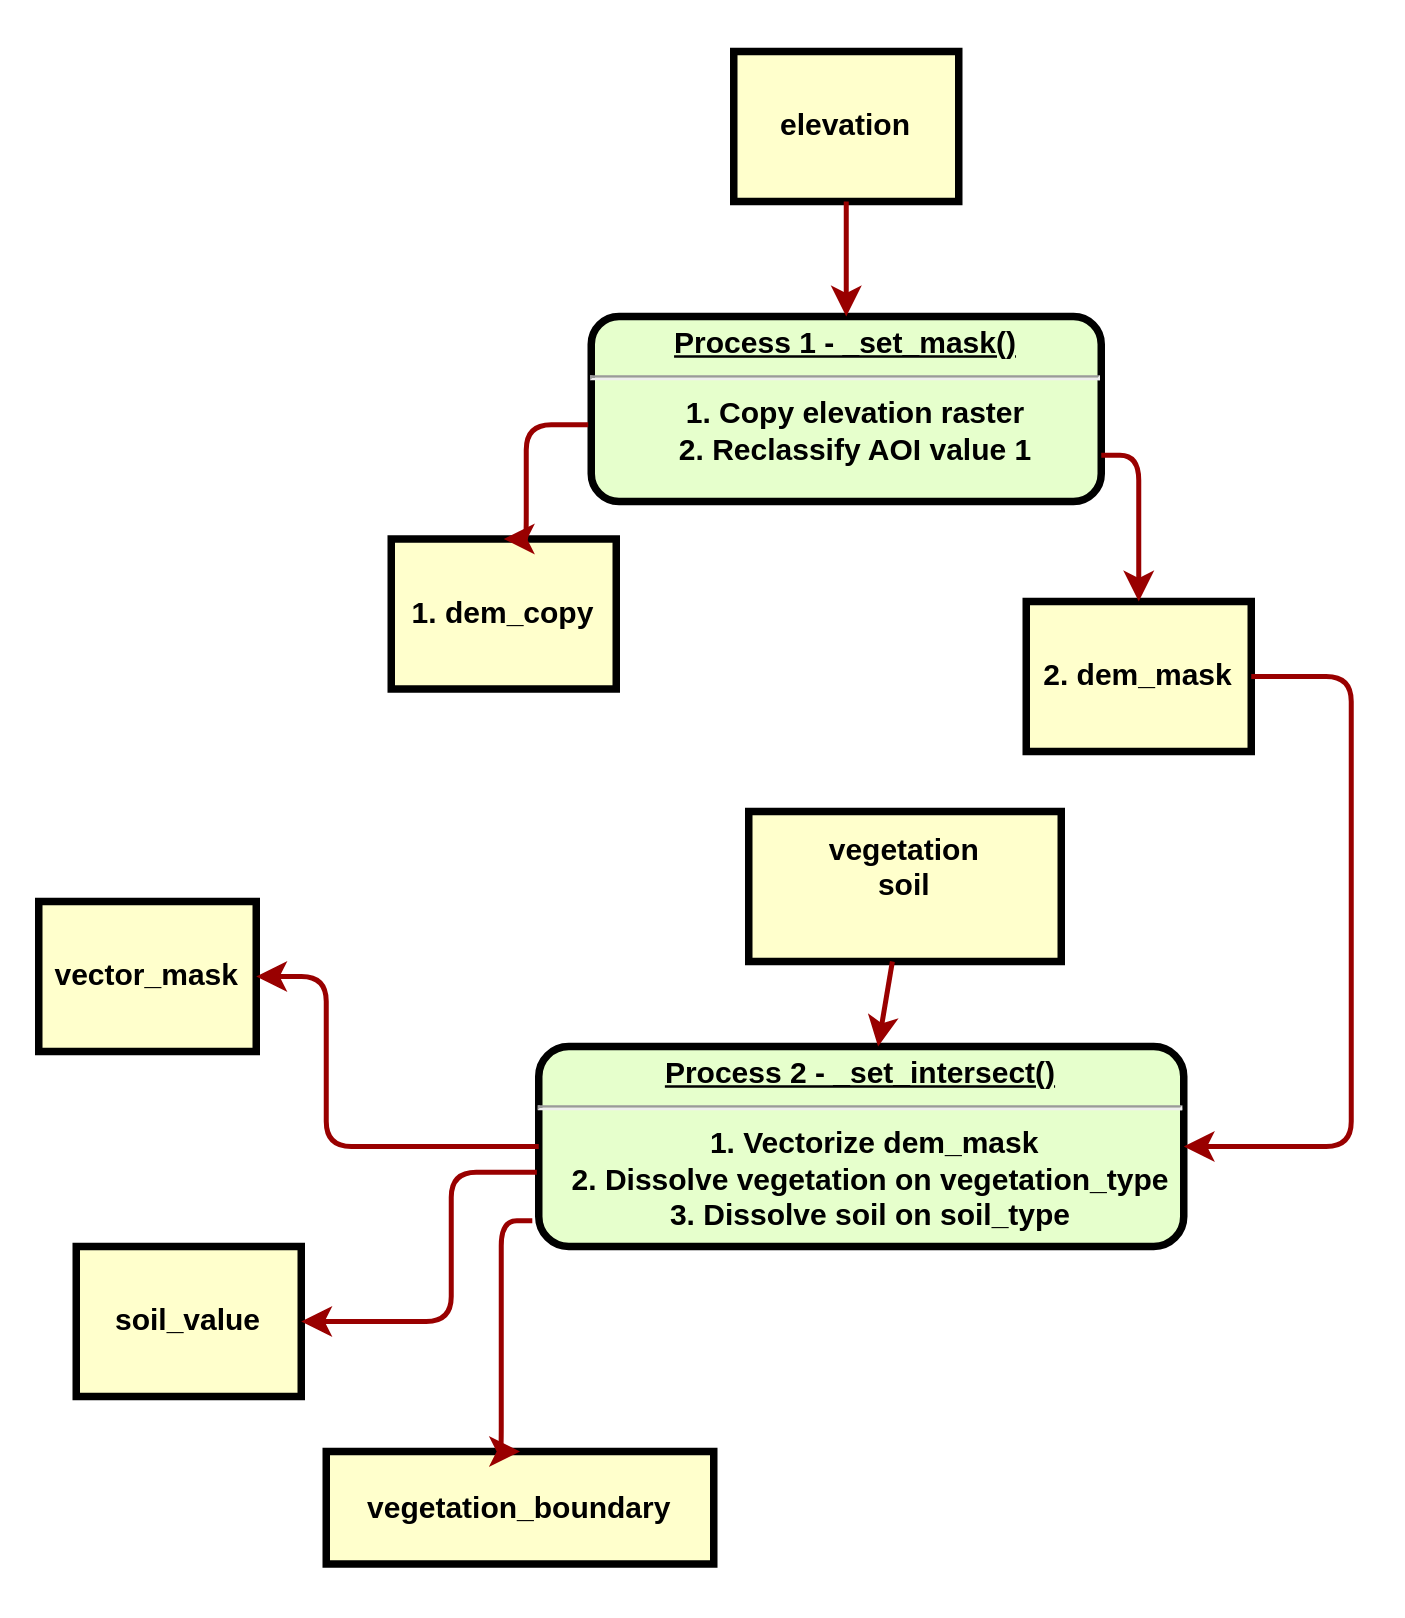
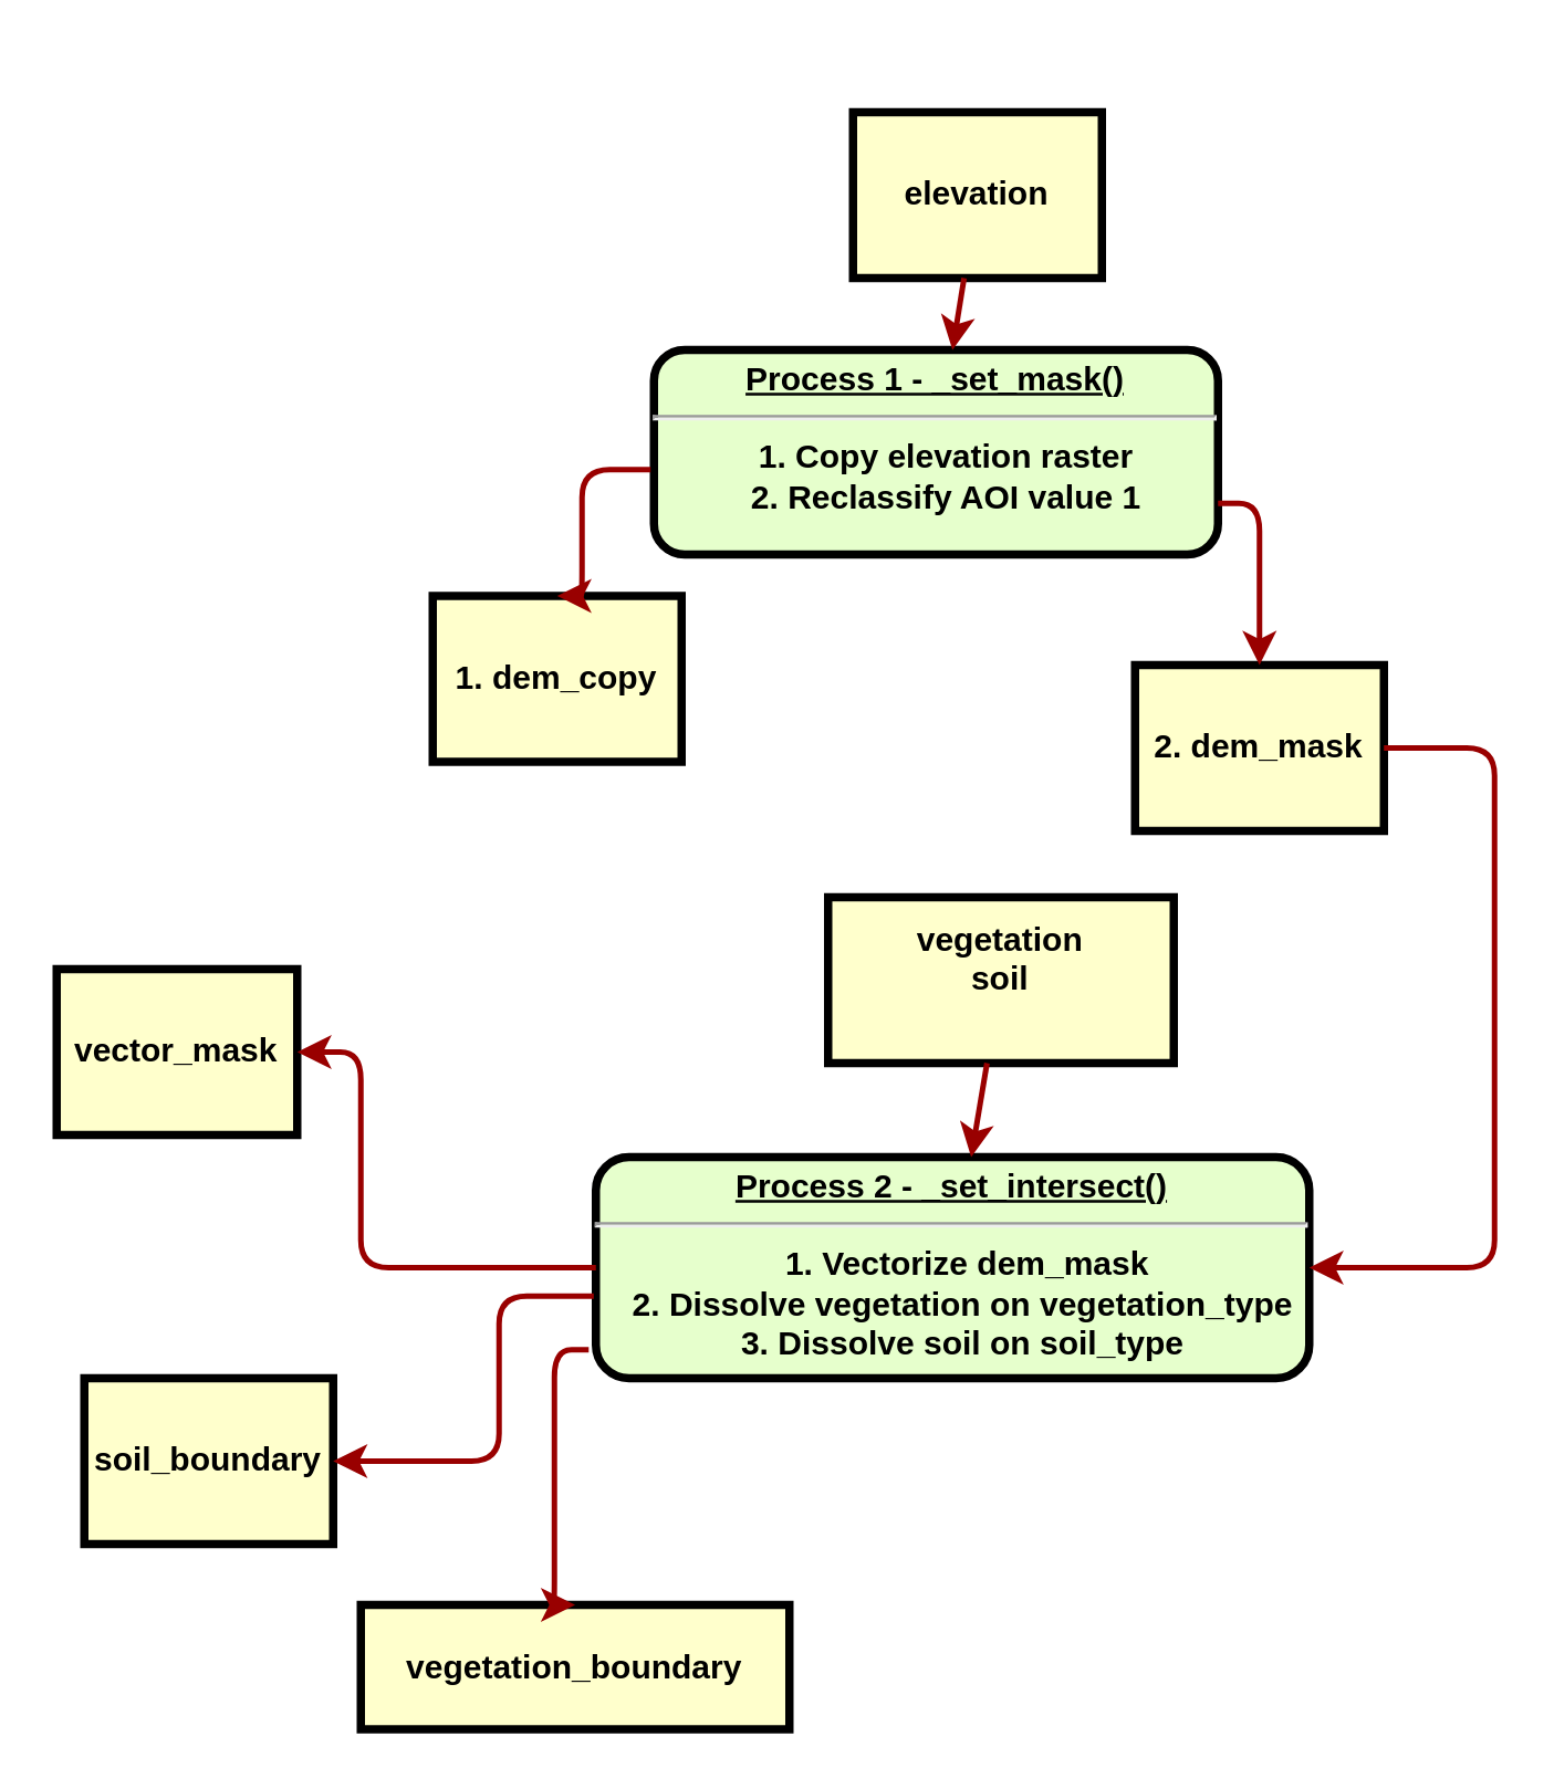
  <mxCell id="0" />
  <mxCell id="1" parent="0" />
  <mxCell id="2" value="&lt;p style=&quot;margin: 0px ; margin-top: 4px ; text-align: center ; text-decoration: underline&quot;&gt;&lt;strong&gt;Process 1 - _set_mask()&lt;br&gt;&lt;/strong&gt;&lt;/p&gt;&lt;hr&gt;&lt;p style=&quot;margin: 0px ; margin-left: 8px&quot;&gt;1. Copy elevation raster&lt;/p&gt;&lt;p style=&quot;margin: 0px ; margin-left: 8px&quot;&gt;2. Reclassify AOI value 1&lt;br&gt;&lt;/p&gt;" style="verticalAlign=middle;align=center;overflow=fill;fontSize=12;fontFamily=Helvetica;html=1;rounded=1;fontStyle=1;strokeWidth=3;fillColor=#E6FFCC" parent="1" vertex="1"><mxGeometry x="236" y="126" width="204" height="74" as="geometry" /></mxCell>
- <mxCell id="3" value="elevation" style="whiteSpace=wrap;align=center;verticalAlign=middle;fontStyle=1;strokeWidth=3;fillColor=#FFFFCC" parent="1" vertex="1"><mxGeometry x="293" y="20" width="90" height="60" as="geometry" /></mxCell>
+ <mxCell id="3" value="elevation" style="whiteSpace=wrap;align=center;verticalAlign=middle;fontStyle=1;strokeWidth=3;fillColor=#FFFFCC" parent="1" vertex="1"><mxGeometry x="308" y="40" width="90" height="60" as="geometry" /></mxCell>
  <mxCell id="4" value="1. dem_copy" style="whiteSpace=wrap;align=center;verticalAlign=middle;fontStyle=1;strokeWidth=3;fillColor=#FFFFCC" parent="1" vertex="1"><mxGeometry x="156" y="215" width="90" height="60" as="geometry" /></mxCell>
  <mxCell id="5" value="" style="edgeStyle=none;noEdgeStyle=1;strokeColor=#990000;strokeWidth=2" parent="1" source="3" target="2" edge="1"><mxGeometry width="100" height="100" relative="1" as="geometry"><mxPoint x="20" y="140" as="sourcePoint" /><mxPoint x="120" y="40" as="targetPoint" /></mxGeometry></mxCell>
  <mxCell id="6" value="" style="edgeStyle=elbowEdgeStyle;elbow=horizontal;strokeColor=#990000;strokeWidth=2;entryX=0.5;entryY=0;entryDx=0;entryDy=0;exitX=-0.006;exitY=0.585;exitDx=0;exitDy=0;exitPerimeter=0;" parent="1" source="2" target="4" edge="1"><mxGeometry width="100" height="100" relative="1" as="geometry"><mxPoint x="50" y="390" as="sourcePoint" /><mxPoint x="280" y="281" as="targetPoint" /><Array as="points"><mxPoint x="210" y="200" /></Array></mxGeometry></mxCell>
  <mxCell id="7" style="edgeStyle=orthogonalEdgeStyle;rounded=0;orthogonalLoop=1;jettySize=auto;html=1;exitX=0.5;exitY=1;exitDx=0;exitDy=0;" edge="1" parent="1"><mxGeometry relative="1" as="geometry"><mxPoint x="321" y="251" as="sourcePoint" /><mxPoint x="321" y="251" as="targetPoint" /></mxGeometry></mxCell>
  <mxCell id="8" value="2. dem_mask" style="whiteSpace=wrap;align=center;verticalAlign=middle;fontStyle=1;strokeWidth=3;fillColor=#FFFFCC" vertex="1" parent="1"><mxGeometry x="410" y="240" width="90" height="60" as="geometry" /></mxCell>
  <mxCell id="9" value="" style="edgeStyle=elbowEdgeStyle;elbow=horizontal;strokeColor=#990000;strokeWidth=2;entryX=0.5;entryY=0;entryDx=0;entryDy=0;exitX=1;exitY=0.75;exitDx=0;exitDy=0;" edge="1" parent="1" source="2" target="8"><mxGeometry width="100" height="100" relative="1" as="geometry"><mxPoint x="340" y="158" as="sourcePoint" /><mxPoint x="355" y="244" as="targetPoint" /><Array as="points"><mxPoint x="455" y="210" /></Array></mxGeometry></mxCell>
  <mxCell id="10" value="&lt;p style=&quot;margin: 0px ; margin-top: 4px ; text-align: center ; text-decoration: underline&quot;&gt;&lt;strong&gt;Process 2 - _set_intersect()&lt;br&gt;&lt;/strong&gt;&lt;/p&gt;&lt;hr&gt;&lt;p style=&quot;margin: 0px ; margin-left: 8px&quot;&gt;&amp;nbsp;1. Vectorize dem_mask&lt;/p&gt;&lt;p style=&quot;margin: 0px ; margin-left: 8px&quot;&gt;2. Dissolve vegetation on vegetation_type&lt;/p&gt;&lt;p style=&quot;margin: 0px ; margin-left: 8px&quot;&gt;3. Dissolve soil on soil_type&lt;br&gt;&lt;/p&gt;" style="verticalAlign=middle;align=center;overflow=fill;fontSize=12;fontFamily=Helvetica;html=1;rounded=1;fontStyle=1;strokeWidth=3;fillColor=#E6FFCC" vertex="1" parent="1"><mxGeometry x="215" y="418" width="258" height="80" as="geometry" /></mxCell>
  <mxCell id="11" value="vegetation&#10;soil&#10;" style="whiteSpace=wrap;align=center;verticalAlign=middle;fontStyle=1;strokeWidth=3;fillColor=#FFFFCC" vertex="1" parent="1"><mxGeometry x="299" y="324" width="125" height="60" as="geometry" /></mxCell>
  <mxCell id="12" value="" style="edgeStyle=none;noEdgeStyle=1;strokeColor=#990000;strokeWidth=2" edge="1" parent="1" source="11" target="10"><mxGeometry width="100" height="100" relative="1" as="geometry"><mxPoint x="80" y="448" as="sourcePoint" /><mxPoint x="180" y="348" as="targetPoint" /></mxGeometry></mxCell>
  <mxCell id="13" style="edgeStyle=orthogonalEdgeStyle;rounded=0;orthogonalLoop=1;jettySize=auto;html=1;exitX=0.5;exitY=1;exitDx=0;exitDy=0;" edge="1" parent="1"><mxGeometry relative="1" as="geometry"><mxPoint x="381" y="559" as="sourcePoint" /><mxPoint x="381" y="559" as="targetPoint" /></mxGeometry></mxCell>
- <mxCell id="14" value="vector_mask" style="whiteSpace=wrap;align=center;verticalAlign=middle;fontStyle=1;strokeWidth=3;fillColor=#FFFFCC" vertex="1" parent="1"><mxGeometry x="15" y="360" width="87" height="60" as="geometry" /></mxCell>
+ <mxCell id="14" value="vector_mask" style="whiteSpace=wrap;align=center;verticalAlign=middle;fontStyle=1;strokeWidth=3;fillColor=#FFFFCC" vertex="1" parent="1"><mxGeometry x="20" y="350" width="87" height="60" as="geometry" /></mxCell>
  <mxCell id="15" value="" style="edgeStyle=elbowEdgeStyle;elbow=horizontal;strokeColor=#990000;strokeWidth=2;entryX=1;entryY=0.5;entryDx=0;entryDy=0;exitX=0;exitY=0.5;exitDx=0;exitDy=0;" edge="1" parent="1" target="14" source="10"><mxGeometry width="100" height="100" relative="1" as="geometry"><mxPoint x="290" y="466" as="sourcePoint" /><mxPoint x="415" y="552" as="targetPoint" /><Array as="points"><mxPoint x="130" y="458" /><mxPoint x="165" y="504" /><mxPoint x="415" y="501" /></Array></mxGeometry></mxCell>
  <mxCell id="16" value="" style="edgeStyle=elbowEdgeStyle;elbow=horizontal;strokeColor=#990000;strokeWidth=2;entryX=1;entryY=0.5;entryDx=0;entryDy=0;exitX=1;exitY=0.5;exitDx=0;exitDy=0;" edge="1" parent="1" source="8" target="10"><mxGeometry width="100" height="100" relative="1" as="geometry"><mxPoint x="500" y="338" as="sourcePoint" /><mxPoint x="340" y="524" as="targetPoint" /><Array as="points"><mxPoint x="540" y="390" /><mxPoint x="455" y="390" /></Array></mxGeometry></mxCell>
- <mxCell id="17" value="soil_value" style="whiteSpace=wrap;align=center;verticalAlign=middle;fontStyle=1;strokeWidth=3;fillColor=#FFFFCC" vertex="1" parent="1"><mxGeometry x="30" y="498" width="90" height="60" as="geometry" /></mxCell>
+ <mxCell id="17" value="soil_boundary" style="whiteSpace=wrap;align=center;verticalAlign=middle;fontStyle=1;strokeWidth=3;fillColor=#FFFFCC" vertex="1" parent="1"><mxGeometry x="30" y="498" width="90" height="60" as="geometry" /></mxCell>
  <mxCell id="18" value="" style="edgeStyle=elbowEdgeStyle;elbow=horizontal;strokeColor=#990000;strokeWidth=2;exitX=-0.003;exitY=0.629;exitDx=0;exitDy=0;entryX=1;entryY=0.5;entryDx=0;entryDy=0;exitPerimeter=0;" edge="1" parent="1" target="17" source="10"><mxGeometry width="100" height="100" relative="1" as="geometry"><mxPoint x="520" y="466" as="sourcePoint" /><mxPoint x="694" y="554" as="targetPoint" /><Array as="points"><mxPoint x="180" y="524" /><mxPoint x="200" y="494" /><mxPoint x="295" y="564" /></Array></mxGeometry></mxCell>
  <mxCell id="19" value="vegetation_boundary" style="whiteSpace=wrap;align=center;verticalAlign=middle;fontStyle=1;strokeWidth=3;fillColor=#FFFFCC" vertex="1" parent="1"><mxGeometry x="130" y="580" width="155" height="45" as="geometry" /></mxCell>
  <mxCell id="20" value="" style="edgeStyle=elbowEdgeStyle;elbow=horizontal;strokeColor=#990000;strokeWidth=2;exitX=-0.01;exitY=0.871;exitDx=0;exitDy=0;entryX=0.5;entryY=0;entryDx=0;entryDy=0;exitPerimeter=0;" edge="1" parent="1" target="19" source="10"><mxGeometry width="100" height="100" relative="1" as="geometry"><mxPoint x="630" y="466" as="sourcePoint" /><mxPoint x="804" y="554" as="targetPoint" /><Array as="points"><mxPoint x="200" y="520" /></Array></mxGeometry></mxCell>
